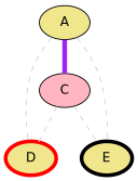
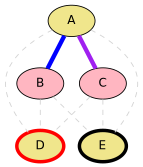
  graph {
    node [fillcolor=khaki fontname=Helvetica style=filled]
    edge [color=lightgrey style=dashed]
    n1 [color=red label=D penwidth=4]
    n2 [color=black label=E penwidth=4]
    n3 [label=A]
+   n4 [fillcolor=lightpink label=B]
    n5 [fillcolor=lightpink label=C]
    subgraph sub_1 {
      n1
      n2
    }
    subgraph sub_2 {
      n3
+     n4
      n5
    }
    subgraph sub_3 {
      n1
      n2
      n3
+     n4
      n5
    }
    n3 -- n1
    n3 -- n2
+   n3 -- n4 [color=blue penwidth=5 style=""]
    n3 -- n5 [color=purple penwidth=5 style=""]
+   n4 -- n1
+   n4 -- n2
    n5 -- n1
    n5 -- n2
  }
